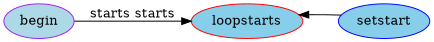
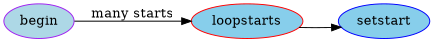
  digraph {
    fontname="DejaVu Serif"
    rankdir=LR
    node [fillcolor=skyblue fontname="DejaVu Serif" style=filled]
    edge [fontname="DejaVu Serif"]
    begin [color=purple fillcolor=lightblue]
    loopstarts [color=red]
    setstart [color=blue]
-   begin -> loopstarts [label="starts starts"]
-   setstart -> loopstarts
+   begin -> loopstarts [label="many starts"]
+   loopstarts -> setstart
  }
